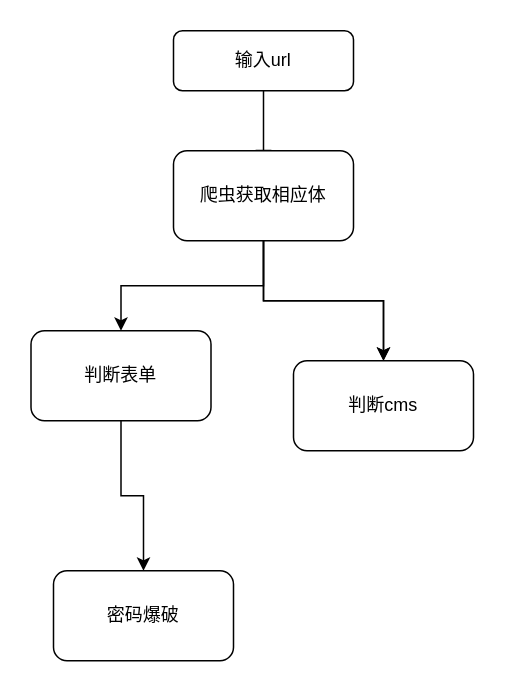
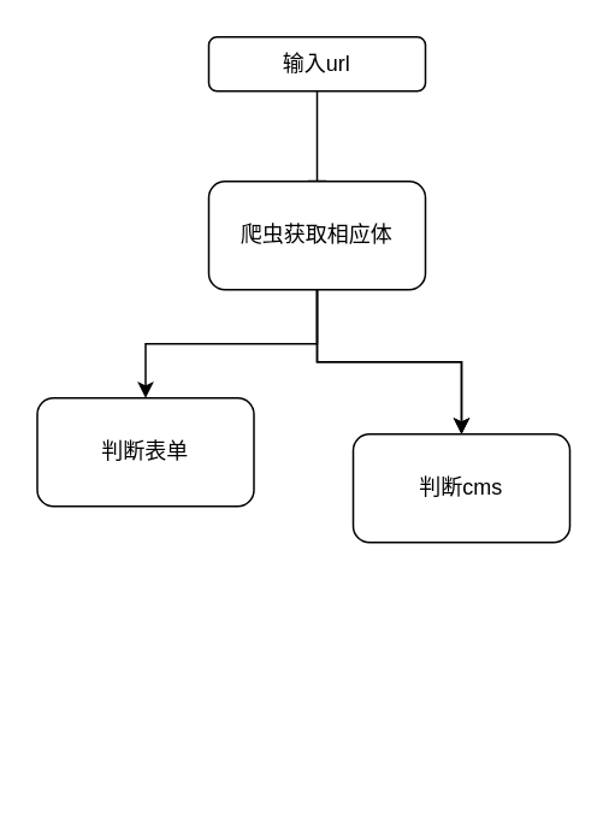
  <mxCell id="0" />
  <mxCell id="1" parent="0" />
  <mxCell id="2" value="" style="rounded=0;html=1;jettySize=auto;orthogonalLoop=1;fontSize=11;endArrow=block;endFill=0;endSize=8;strokeWidth=1;shadow=0;labelBackgroundColor=none;edgeStyle=orthogonalEdgeStyle;" parent="1" source="3" edge="1"><mxGeometry relative="1" as="geometry"><mxPoint x="175" y="110" as="targetPoint" /></mxGeometry></mxCell>
- <mxCell id="3" value="输入url" style="rounded=1;whiteSpace=wrap;html=1;fontSize=12;glass=0;strokeWidth=1;shadow=0;" parent="1" vertex="1"><mxGeometry x="115" y="20" width="120" height="40" as="geometry" /></mxCell>
+ <mxCell id="3" value="输入url" style="rounded=1;whiteSpace=wrap;html=1;fontSize=12;glass=0;strokeWidth=1;shadow=0;" parent="1" vertex="1"><mxGeometry x="115" y="20" width="120" height="30" as="geometry" /></mxCell>
  <mxCell id="4" value="" style="edgeStyle=orthogonalEdgeStyle;rounded=0;orthogonalLoop=1;jettySize=auto;html=1;" edge="1" parent="1" source="7" target="8"><mxGeometry relative="1" as="geometry" /></mxCell>
  <mxCell id="5" value="" style="edgeStyle=orthogonalEdgeStyle;rounded=0;orthogonalLoop=1;jettySize=auto;html=1;" edge="1" parent="1" source="7" target="8"><mxGeometry relative="1" as="geometry" /></mxCell>
  <mxCell id="6" value="" style="edgeStyle=orthogonalEdgeStyle;rounded=0;orthogonalLoop=1;jettySize=auto;html=1;" edge="1" parent="1" source="7" target="10"><mxGeometry relative="1" as="geometry" /></mxCell>
  <mxCell id="7" value="爬虫获取相应体" style="rounded=1;whiteSpace=wrap;html=1;" vertex="1" parent="1"><mxGeometry x="115" y="100" width="120" height="60" as="geometry" /></mxCell>
  <mxCell id="8" value="判断cms" style="whiteSpace=wrap;html=1;rounded=1;" vertex="1" parent="1"><mxGeometry x="195" y="240" width="120" height="60" as="geometry" /></mxCell>
- <mxCell id="9" value="" style="edgeStyle=orthogonalEdgeStyle;rounded=0;orthogonalLoop=1;jettySize=auto;html=1;" edge="1" parent="1" source="10" target="11"><mxGeometry relative="1" as="geometry" /></mxCell>
  <mxCell id="10" value="判断表单" style="whiteSpace=wrap;html=1;rounded=1;" vertex="1" parent="1"><mxGeometry x="20" y="220" width="120" height="60" as="geometry" /></mxCell>
- <mxCell id="11" value="密码爆破" style="whiteSpace=wrap;html=1;rounded=1;" vertex="1" parent="1"><mxGeometry x="35" y="380" width="120" height="60" as="geometry" /></mxCell>
